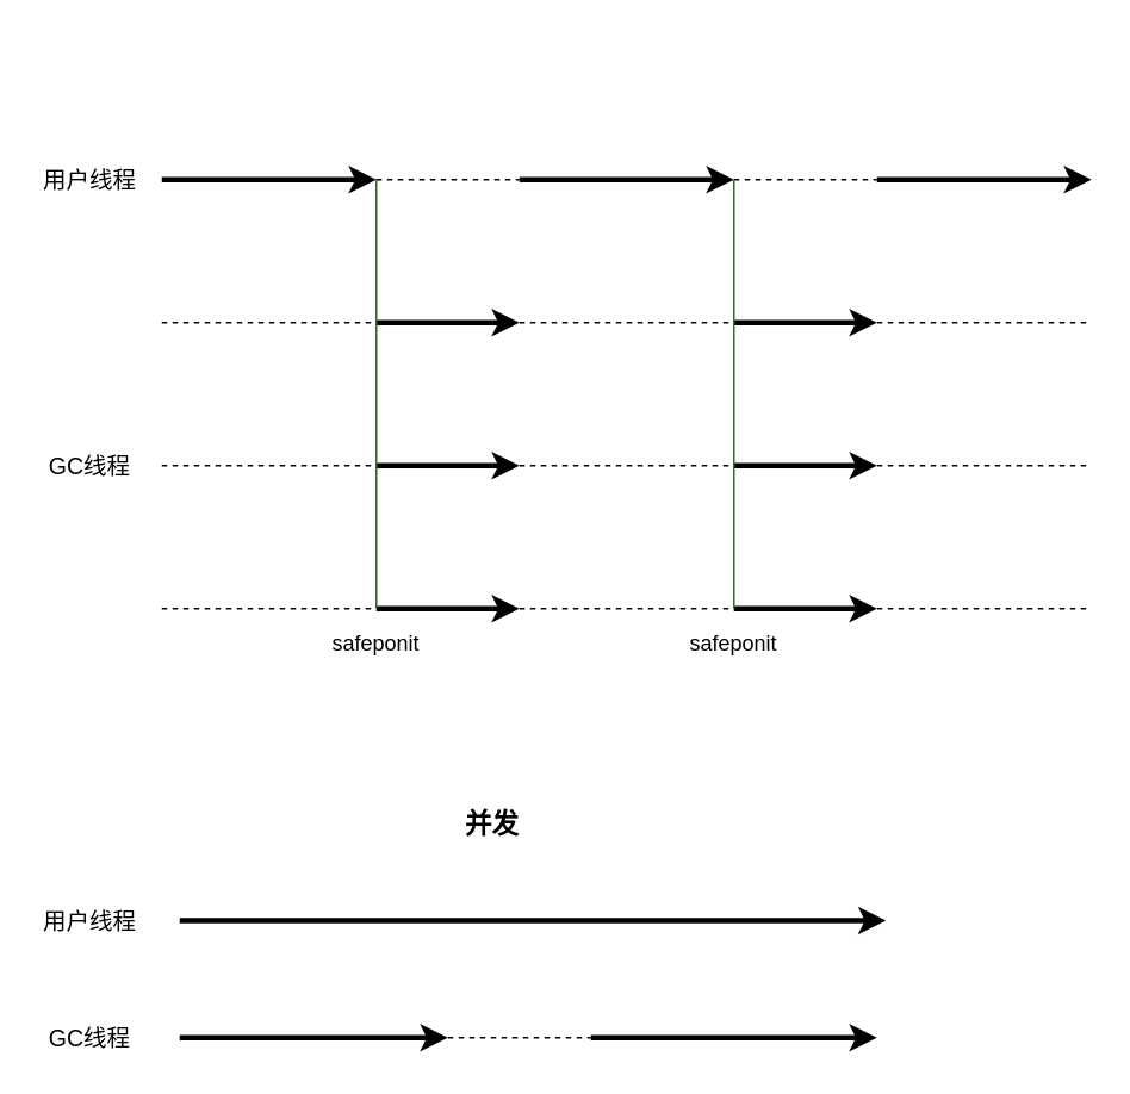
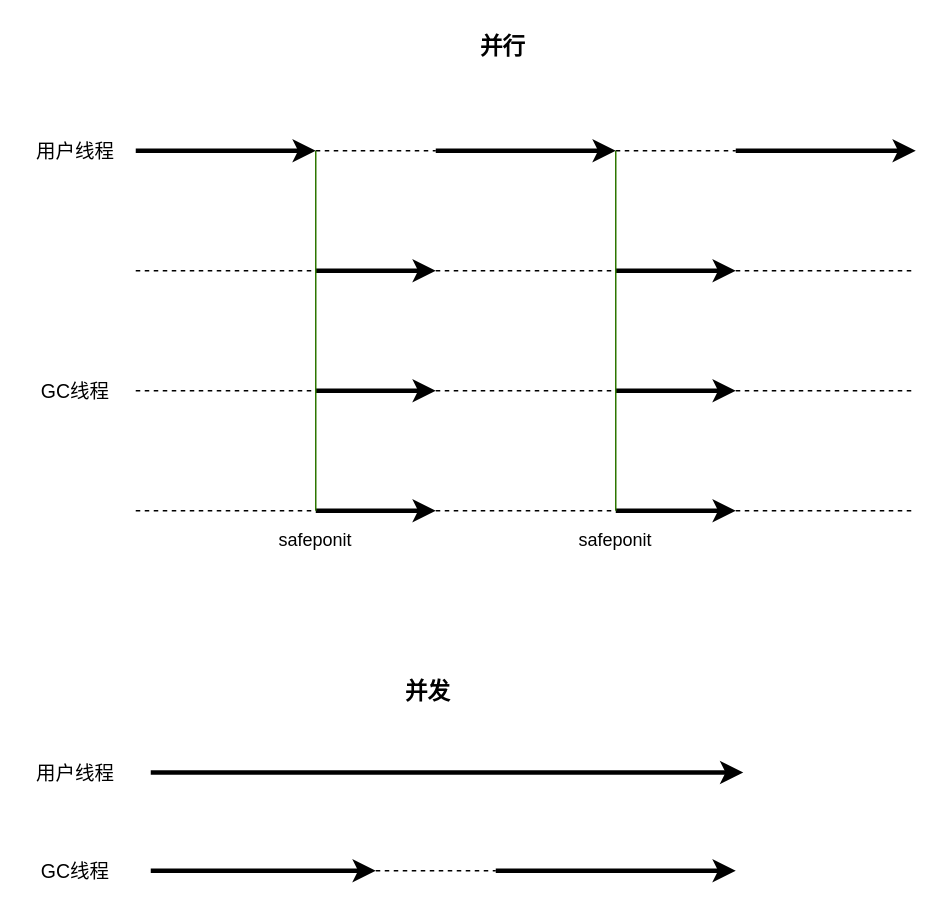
  <mxCell id="0" />
  <mxCell id="1" parent="0" />
  <mxCell id="2" value="" style="endArrow=classic;html=1;strokeWidth=3;" edge="1" parent="1"><mxGeometry width="50" height="50" relative="1" as="geometry"><mxPoint x="90" y="100" as="sourcePoint" /><mxPoint x="210" y="100" as="targetPoint" /></mxGeometry></mxCell>
  <mxCell id="3" value="" style="endArrow=classic;html=1;strokeWidth=3;" edge="1" parent="1"><mxGeometry width="50" height="50" relative="1" as="geometry"><mxPoint x="290" y="100" as="sourcePoint" /><mxPoint x="410" y="100" as="targetPoint" /></mxGeometry></mxCell>
  <mxCell id="4" value="" style="endArrow=classic;html=1;strokeWidth=3;" edge="1" parent="1"><mxGeometry width="50" height="50" relative="1" as="geometry"><mxPoint x="490" y="100" as="sourcePoint" /><mxPoint x="610" y="100" as="targetPoint" /></mxGeometry></mxCell>
  <mxCell id="5" value="" style="endArrow=none;html=1;strokeWidth=1;dashed=1;" edge="1" parent="1"><mxGeometry width="50" height="50" relative="1" as="geometry"><mxPoint x="210" y="100" as="sourcePoint" /><mxPoint x="290" y="100" as="targetPoint" /></mxGeometry></mxCell>
  <mxCell id="6" value="" style="endArrow=none;html=1;dashed=1;strokeWidth=1;" edge="1" parent="1"><mxGeometry width="50" height="50" relative="1" as="geometry"><mxPoint x="410" y="100" as="sourcePoint" /><mxPoint x="490" y="100" as="targetPoint" /></mxGeometry></mxCell>
  <mxCell id="7" value="" style="endArrow=none;html=1;dashed=1;strokeWidth=1;" edge="1" parent="1"><mxGeometry width="50" height="50" relative="1" as="geometry"><mxPoint x="90" y="180" as="sourcePoint" /><mxPoint x="210" y="180" as="targetPoint" /></mxGeometry></mxCell>
  <mxCell id="8" value="" style="endArrow=none;html=1;dashed=1;strokeWidth=1;" edge="1" parent="1"><mxGeometry width="50" height="50" relative="1" as="geometry"><mxPoint x="90" y="260" as="sourcePoint" /><mxPoint x="210" y="260" as="targetPoint" /></mxGeometry></mxCell>
  <mxCell id="9" value="" style="endArrow=none;html=1;dashed=1;strokeWidth=1;" edge="1" parent="1"><mxGeometry width="50" height="50" relative="1" as="geometry"><mxPoint x="90" y="340" as="sourcePoint" /><mxPoint x="210" y="340" as="targetPoint" /></mxGeometry></mxCell>
  <mxCell id="10" value="" style="endArrow=none;html=1;dashed=1;strokeWidth=1;" edge="1" parent="1"><mxGeometry width="50" height="50" relative="1" as="geometry"><mxPoint x="290" y="180" as="sourcePoint" /><mxPoint x="410" y="180" as="targetPoint" /></mxGeometry></mxCell>
  <mxCell id="11" value="" style="endArrow=none;html=1;dashed=1;strokeWidth=1;" edge="1" parent="1"><mxGeometry width="50" height="50" relative="1" as="geometry"><mxPoint x="290" y="260" as="sourcePoint" /><mxPoint x="410" y="260" as="targetPoint" /></mxGeometry></mxCell>
  <mxCell id="12" value="" style="endArrow=none;html=1;dashed=1;strokeWidth=1;" edge="1" parent="1"><mxGeometry width="50" height="50" relative="1" as="geometry"><mxPoint x="290" y="340" as="sourcePoint" /><mxPoint x="410" y="340" as="targetPoint" /></mxGeometry></mxCell>
  <mxCell id="13" value="" style="endArrow=none;html=1;dashed=1;strokeWidth=1;" edge="1" parent="1"><mxGeometry width="50" height="50" relative="1" as="geometry"><mxPoint x="490" y="180" as="sourcePoint" /><mxPoint x="610" y="180" as="targetPoint" /></mxGeometry></mxCell>
  <mxCell id="14" value="" style="endArrow=none;html=1;dashed=1;strokeWidth=1;" edge="1" parent="1"><mxGeometry width="50" height="50" relative="1" as="geometry"><mxPoint x="490" y="260" as="sourcePoint" /><mxPoint x="610" y="260" as="targetPoint" /></mxGeometry></mxCell>
  <mxCell id="15" value="" style="endArrow=none;html=1;dashed=1;strokeWidth=1;" edge="1" parent="1"><mxGeometry width="50" height="50" relative="1" as="geometry"><mxPoint x="490" y="340" as="sourcePoint" /><mxPoint x="610" y="340" as="targetPoint" /></mxGeometry></mxCell>
  <mxCell id="16" value="" style="endArrow=classic;html=1;strokeWidth=3;" edge="1" parent="1"><mxGeometry width="50" height="50" relative="1" as="geometry"><mxPoint x="210" y="180" as="sourcePoint" /><mxPoint x="290" y="180" as="targetPoint" /></mxGeometry></mxCell>
  <mxCell id="17" value="" style="endArrow=classic;html=1;strokeWidth=3;" edge="1" parent="1"><mxGeometry width="50" height="50" relative="1" as="geometry"><mxPoint x="210" y="260" as="sourcePoint" /><mxPoint x="290" y="260" as="targetPoint" /></mxGeometry></mxCell>
  <mxCell id="18" value="" style="endArrow=classic;html=1;strokeWidth=3;" edge="1" parent="1"><mxGeometry width="50" height="50" relative="1" as="geometry"><mxPoint x="210" y="340" as="sourcePoint" /><mxPoint x="290" y="340" as="targetPoint" /></mxGeometry></mxCell>
  <mxCell id="19" value="" style="endArrow=classic;html=1;strokeWidth=3;" edge="1" parent="1"><mxGeometry width="50" height="50" relative="1" as="geometry"><mxPoint x="410" y="180" as="sourcePoint" /><mxPoint x="490" y="180" as="targetPoint" /></mxGeometry></mxCell>
  <mxCell id="20" value="" style="endArrow=classic;html=1;strokeWidth=3;" edge="1" parent="1"><mxGeometry width="50" height="50" relative="1" as="geometry"><mxPoint x="410" y="260" as="sourcePoint" /><mxPoint x="490" y="260" as="targetPoint" /></mxGeometry></mxCell>
  <mxCell id="21" value="" style="endArrow=classic;html=1;strokeWidth=3;" edge="1" parent="1"><mxGeometry width="50" height="50" relative="1" as="geometry"><mxPoint x="410" y="340" as="sourcePoint" /><mxPoint x="490" y="340" as="targetPoint" /></mxGeometry></mxCell>
  <mxCell id="22" value="" style="endArrow=none;html=1;strokeWidth=1;fillColor=#60a917;strokeColor=#2D7600;" edge="1" parent="1"><mxGeometry width="50" height="50" relative="1" as="geometry"><mxPoint x="210" y="340" as="sourcePoint" /><mxPoint x="210" y="100" as="targetPoint" /></mxGeometry></mxCell>
  <mxCell id="23" value="" style="endArrow=none;html=1;strokeWidth=1;fillColor=#60a917;strokeColor=#2D7600;" edge="1" parent="1"><mxGeometry width="50" height="50" relative="1" as="geometry"><mxPoint x="410" y="340" as="sourcePoint" /><mxPoint x="410" y="100" as="targetPoint" /></mxGeometry></mxCell>
  <mxCell id="24" value="safeponit" style="text;html=1;strokeColor=none;fillColor=none;align=center;verticalAlign=middle;whiteSpace=wrap;rounded=0;" vertex="1" parent="1"><mxGeometry x="190" y="350" width="40" height="20" as="geometry" /></mxCell>
  <mxCell id="25" value="safeponit" style="text;html=1;strokeColor=none;fillColor=none;align=center;verticalAlign=middle;whiteSpace=wrap;rounded=0;" vertex="1" parent="1"><mxGeometry x="390" y="350" width="40" height="20" as="geometry" /></mxCell>
  <mxCell id="26" value="&lt;font style=&quot;font-size: 13px&quot;&gt;用户线程&lt;/font&gt;" style="text;html=1;strokeColor=none;fillColor=none;align=center;verticalAlign=middle;whiteSpace=wrap;rounded=0;" vertex="1" parent="1"><mxGeometry x="20" y="90" width="60" height="20" as="geometry" /></mxCell>
  <mxCell id="27" value="&lt;font style=&quot;font-size: 13px&quot;&gt;GC线程&lt;/font&gt;" style="text;html=1;strokeColor=none;fillColor=none;align=center;verticalAlign=middle;whiteSpace=wrap;rounded=0;" vertex="1" parent="1"><mxGeometry x="25" y="250" width="50" height="20" as="geometry" /></mxCell>
+ <mxCell id="28" value="&lt;font style=&quot;font-size: 15px&quot;&gt;&lt;b&gt;并行&lt;/b&gt;&lt;/font&gt;" style="text;html=1;strokeColor=none;fillColor=none;align=center;verticalAlign=middle;whiteSpace=wrap;rounded=0;" vertex="1" parent="1"><mxGeometry x="300" y="20" width="70" height="20" as="geometry" /></mxCell>
  <mxCell id="29" value="" style="endArrow=classic;html=1;strokeWidth=3;" edge="1" parent="1"><mxGeometry width="50" height="50" relative="1" as="geometry"><mxPoint x="100" y="514.5" as="sourcePoint" /><mxPoint x="495" y="514.5" as="targetPoint" /></mxGeometry></mxCell>
  <mxCell id="30" value="" style="endArrow=classic;html=1;strokeWidth=3;" edge="1" parent="1"><mxGeometry width="50" height="50" relative="1" as="geometry"><mxPoint x="100" y="580" as="sourcePoint" /><mxPoint x="250" y="580" as="targetPoint" /></mxGeometry></mxCell>
  <mxCell id="31" value="&lt;font style=&quot;font-size: 13px&quot;&gt;用户线程&lt;/font&gt;" style="text;html=1;strokeColor=none;fillColor=none;align=center;verticalAlign=middle;whiteSpace=wrap;rounded=0;" vertex="1" parent="1"><mxGeometry x="20" y="505" width="60" height="20" as="geometry" /></mxCell>
- <mxCell id="32" value="&lt;font style=&quot;font-size: 15px&quot;&gt;&lt;b&gt;并发&lt;/b&gt;&lt;/font&gt;" style="text;html=1;strokeColor=none;fillColor=none;align=center;verticalAlign=middle;whiteSpace=wrap;rounded=0;" vertex="1" parent="1"><mxGeometry x="240" y="450" width="70" height="20" as="geometry" /></mxCell>
+ <mxCell id="32" value="&lt;font style=&quot;font-size: 15px&quot;&gt;&lt;b&gt;并发&lt;/b&gt;&lt;/font&gt;" style="text;html=1;strokeColor=none;fillColor=none;align=center;verticalAlign=middle;whiteSpace=wrap;rounded=0;" vertex="1" parent="1"><mxGeometry x="250" y="450" width="70" height="20" as="geometry" /></mxCell>
  <mxCell id="33" value="" style="endArrow=classic;html=1;strokeWidth=3;" edge="1" parent="1"><mxGeometry width="50" height="50" relative="1" as="geometry"><mxPoint x="330" y="580" as="sourcePoint" /><mxPoint x="490" y="580" as="targetPoint" /></mxGeometry></mxCell>
  <mxCell id="34" value="" style="endArrow=none;html=1;strokeWidth=1;dashed=1;" edge="1" parent="1"><mxGeometry width="50" height="50" relative="1" as="geometry"><mxPoint x="250" y="580" as="sourcePoint" /><mxPoint x="330" y="580" as="targetPoint" /></mxGeometry></mxCell>
  <mxCell id="35" value="&lt;font style=&quot;font-size: 13px&quot;&gt;GC线程&lt;/font&gt;" style="text;html=1;strokeColor=none;fillColor=none;align=center;verticalAlign=middle;whiteSpace=wrap;rounded=0;" vertex="1" parent="1"><mxGeometry x="20" y="570" width="60" height="20" as="geometry" /></mxCell>
